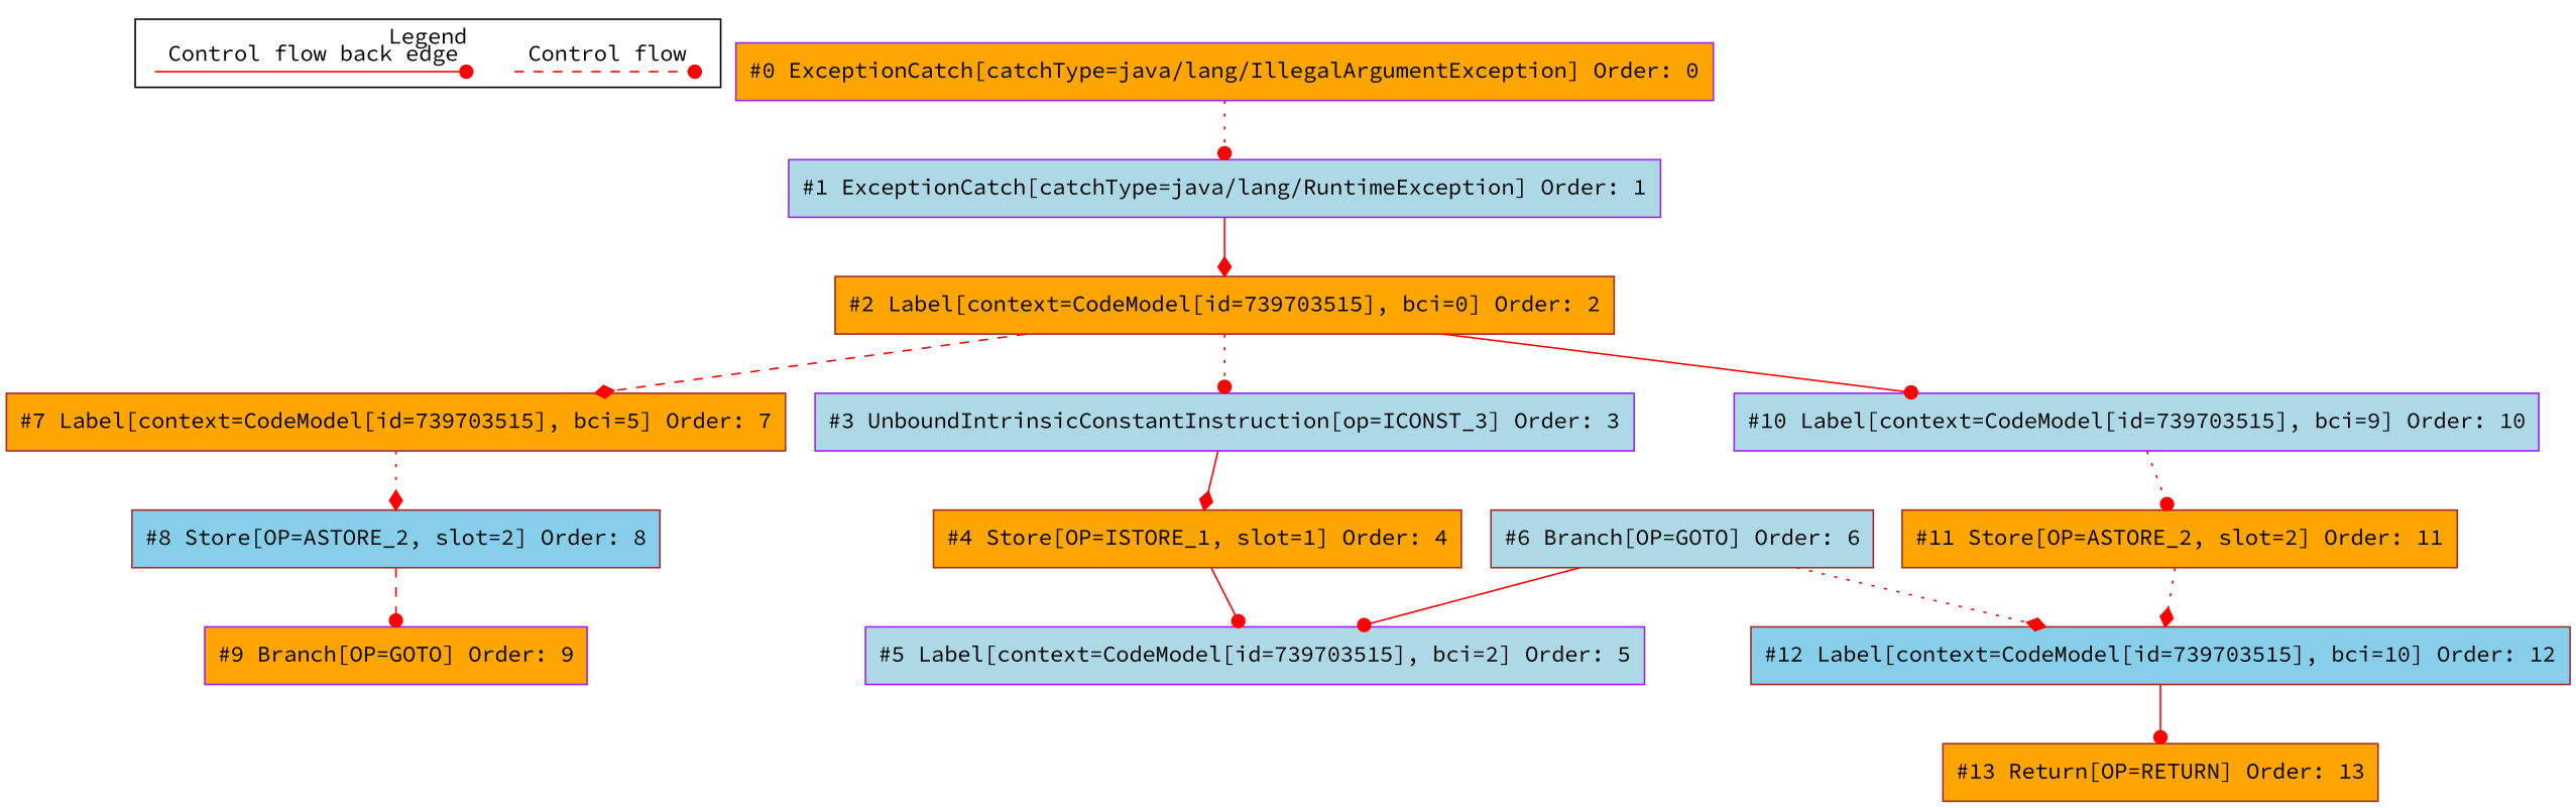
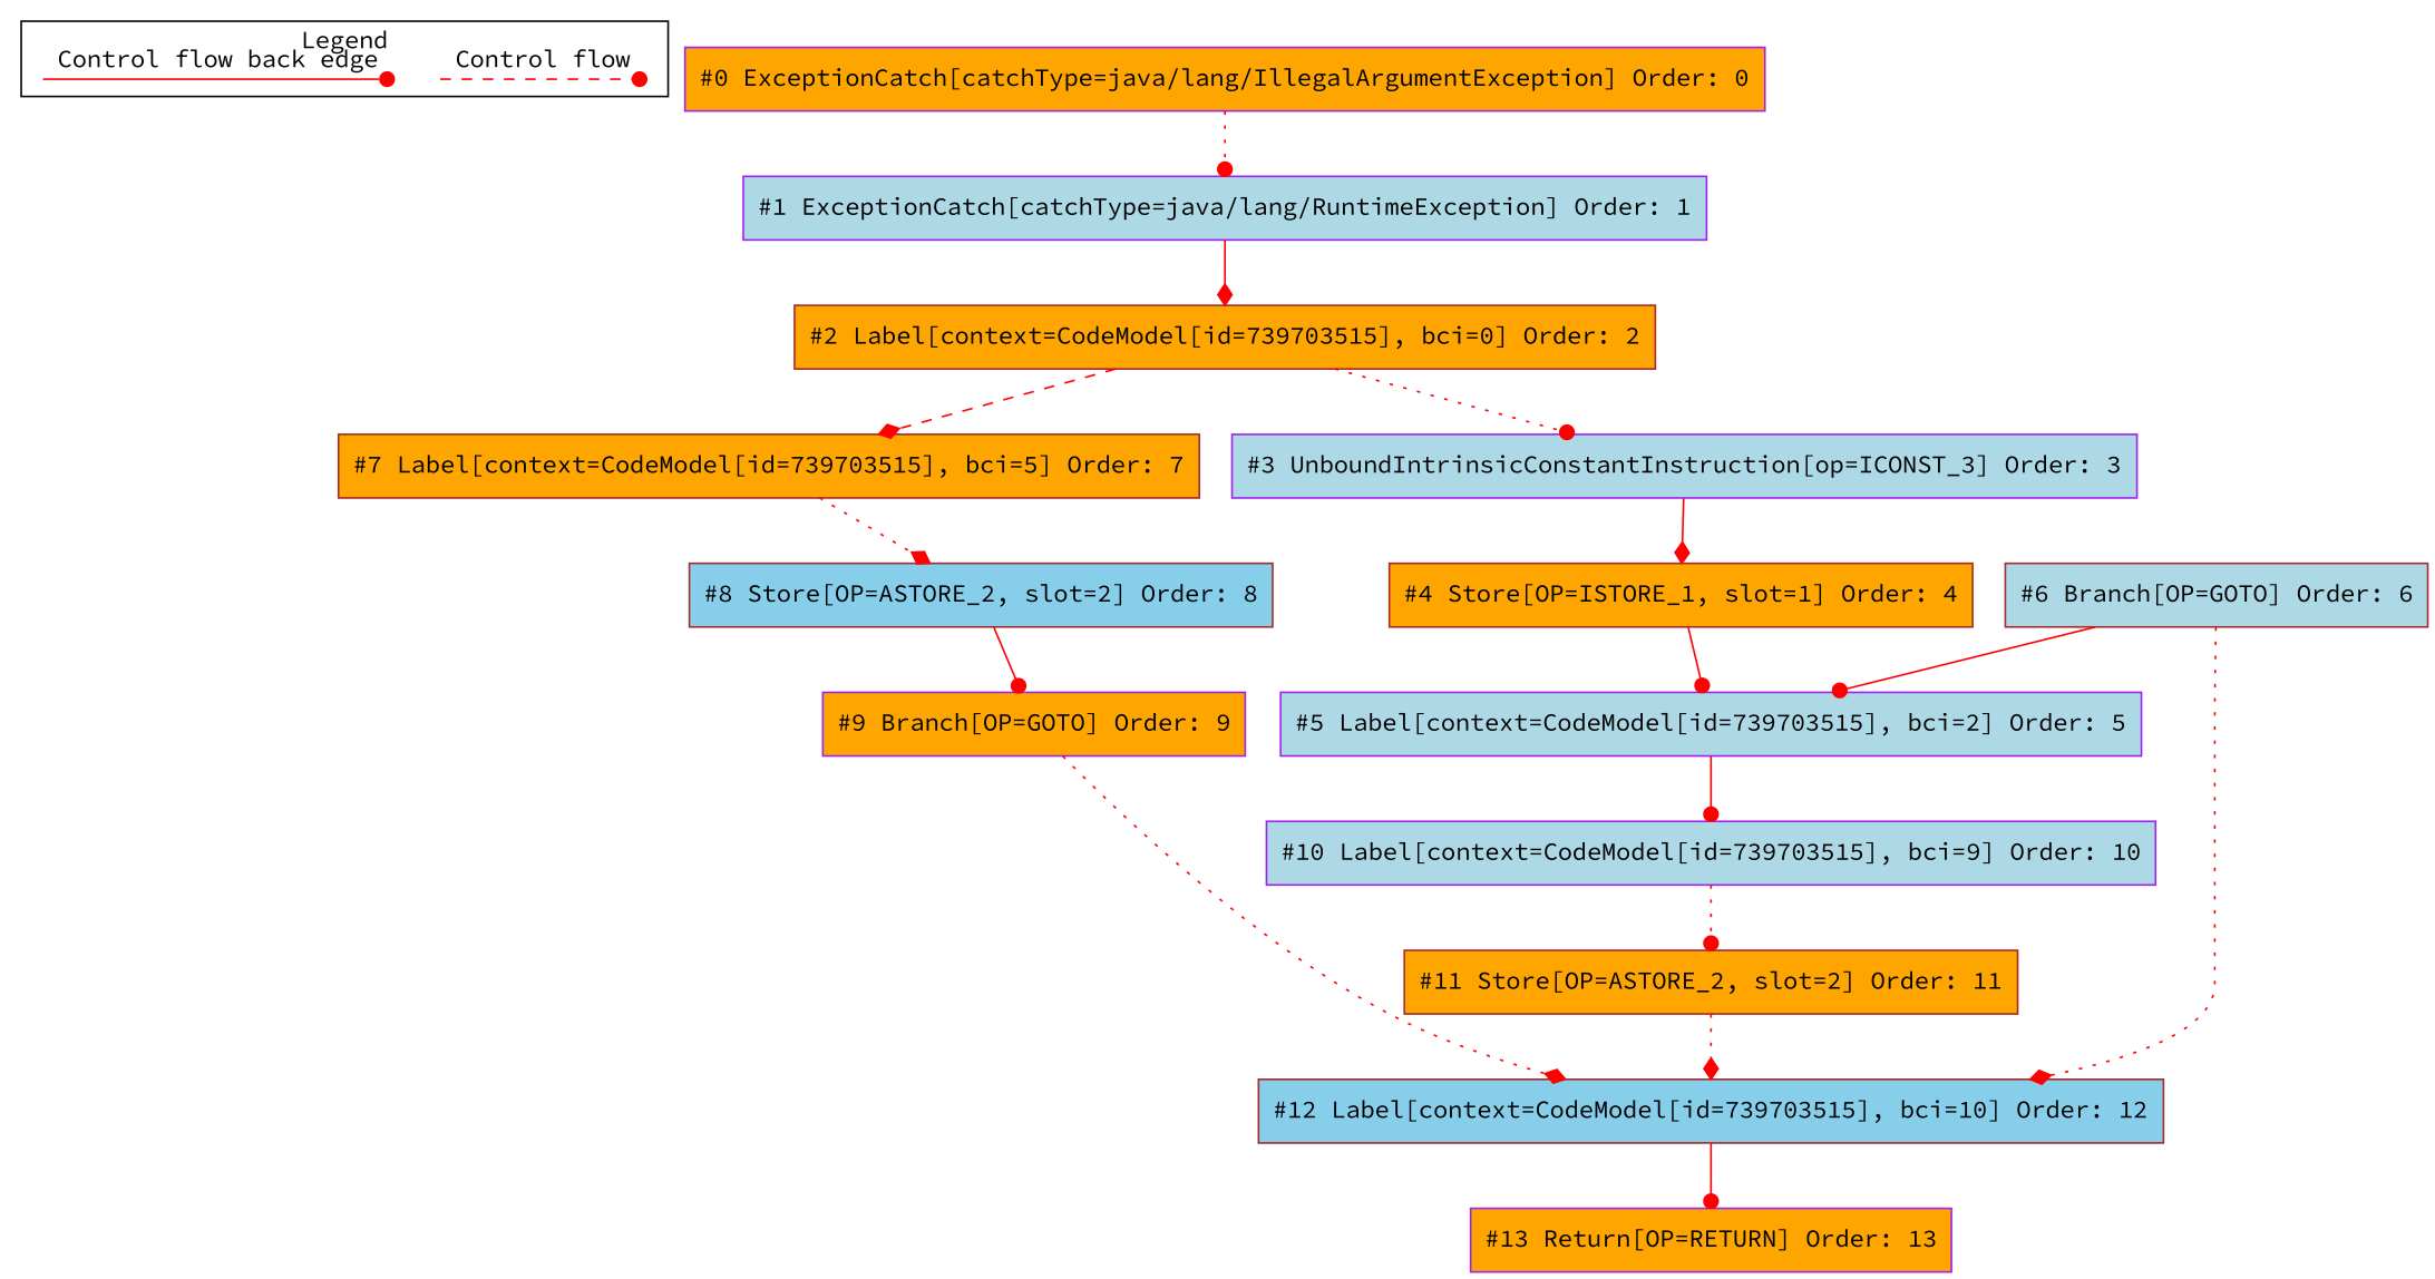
  digraph {
    fontname="Source Code Pro"
    ordering=in
    node [fontname="Source Code Pro" shape=box style=filled color=brown fillcolor=orange]
    edge [arrowhead=dot color=red fontname="Source Code Pro" style=solid]
    c0 [shape=point style=invis color="" fillcolor=""]
    c1 [shape=point style=invis color="" fillcolor=""]
    c2 [shape=point style=invis color="" fillcolor=""]
    c3 [shape=point style=invis color="" fillcolor=""]
    n5 [color=purple label="#0 ExceptionCatch[catchType=java/lang/IllegalArgumentException] Order: 0"]
    n6 [color=purple fillcolor=lightblue label="#1 ExceptionCatch[catchType=java/lang/RuntimeException] Order: 1"]
    n7 [label="#2 Label[context=CodeModel[id=739703515], bci=0] Order: 2"]
    n8 [color=purple fillcolor=lightblue label="#3 UnboundIntrinsicConstantInstruction[op=ICONST_3] Order: 3"]
    n9 [label="#7 Label[context=CodeModel[id=739703515], bci=5] Order: 7"]
    n10 [color=purple fillcolor=lightblue label="#10 Label[context=CodeModel[id=739703515], bci=9] Order: 10"]
    n11 [label="#4 Store[OP=ISTORE_1, slot=1] Order: 4"]
    n12 [fillcolor=skyblue label="#8 Store[OP=ASTORE_2, slot=2] Order: 8"]
    n13 [label="#11 Store[OP=ASTORE_2, slot=2] Order: 11"]
    n14 [color=purple fillcolor=lightblue label="#5 Label[context=CodeModel[id=739703515], bci=2] Order: 5"]
    n15 [fillcolor=lightblue label="#6 Branch[OP=GOTO] Order: 6"]
    n16 [fillcolor=skyblue label="#12 Label[context=CodeModel[id=739703515], bci=10] Order: 12"]
-   n17 [label="#13 Return[OP=RETURN] Order: 13"]
+   n17 [color=purple label="#13 Return[OP=RETURN] Order: 13"]
    n18 [color=purple label="#9 Branch[OP=GOTO] Order: 9"]
    subgraph cluster_1 {
      label=Legend
      subgraph sub_2 {
        label=Legend
        rank=same
        c0
        c1
        c2
        c3
      }
    }
    c0 -> c1 [label="Control flow" style=dashed]
    c2 -> c3 [label="Control flow back edge"]
    n5 -> n6 [style=dotted]
    n6 -> n7 [arrowhead=diamond]
    n7 -> n8 [style=dotted]
    n7 -> n9 [arrowhead=diamond style=dashed]
-   n7 -> n10
+   n14 -> n10
    n8 -> n11 [arrowhead=diamond]
    n9 -> n12 [arrowhead=diamond style=dotted]
    n10 -> n13 [style=dotted]
    n11 -> n14
-   n12 -> n18 [style=dashed]
+   n12 -> n18
    n13 -> n16 [arrowhead=diamond style=dotted]
    n15 -> n14
    n15 -> n16 [arrowhead=diamond style=dotted]
    n16 -> n17
+   n18 -> n16 [arrowhead=diamond style=dotted]
  }
